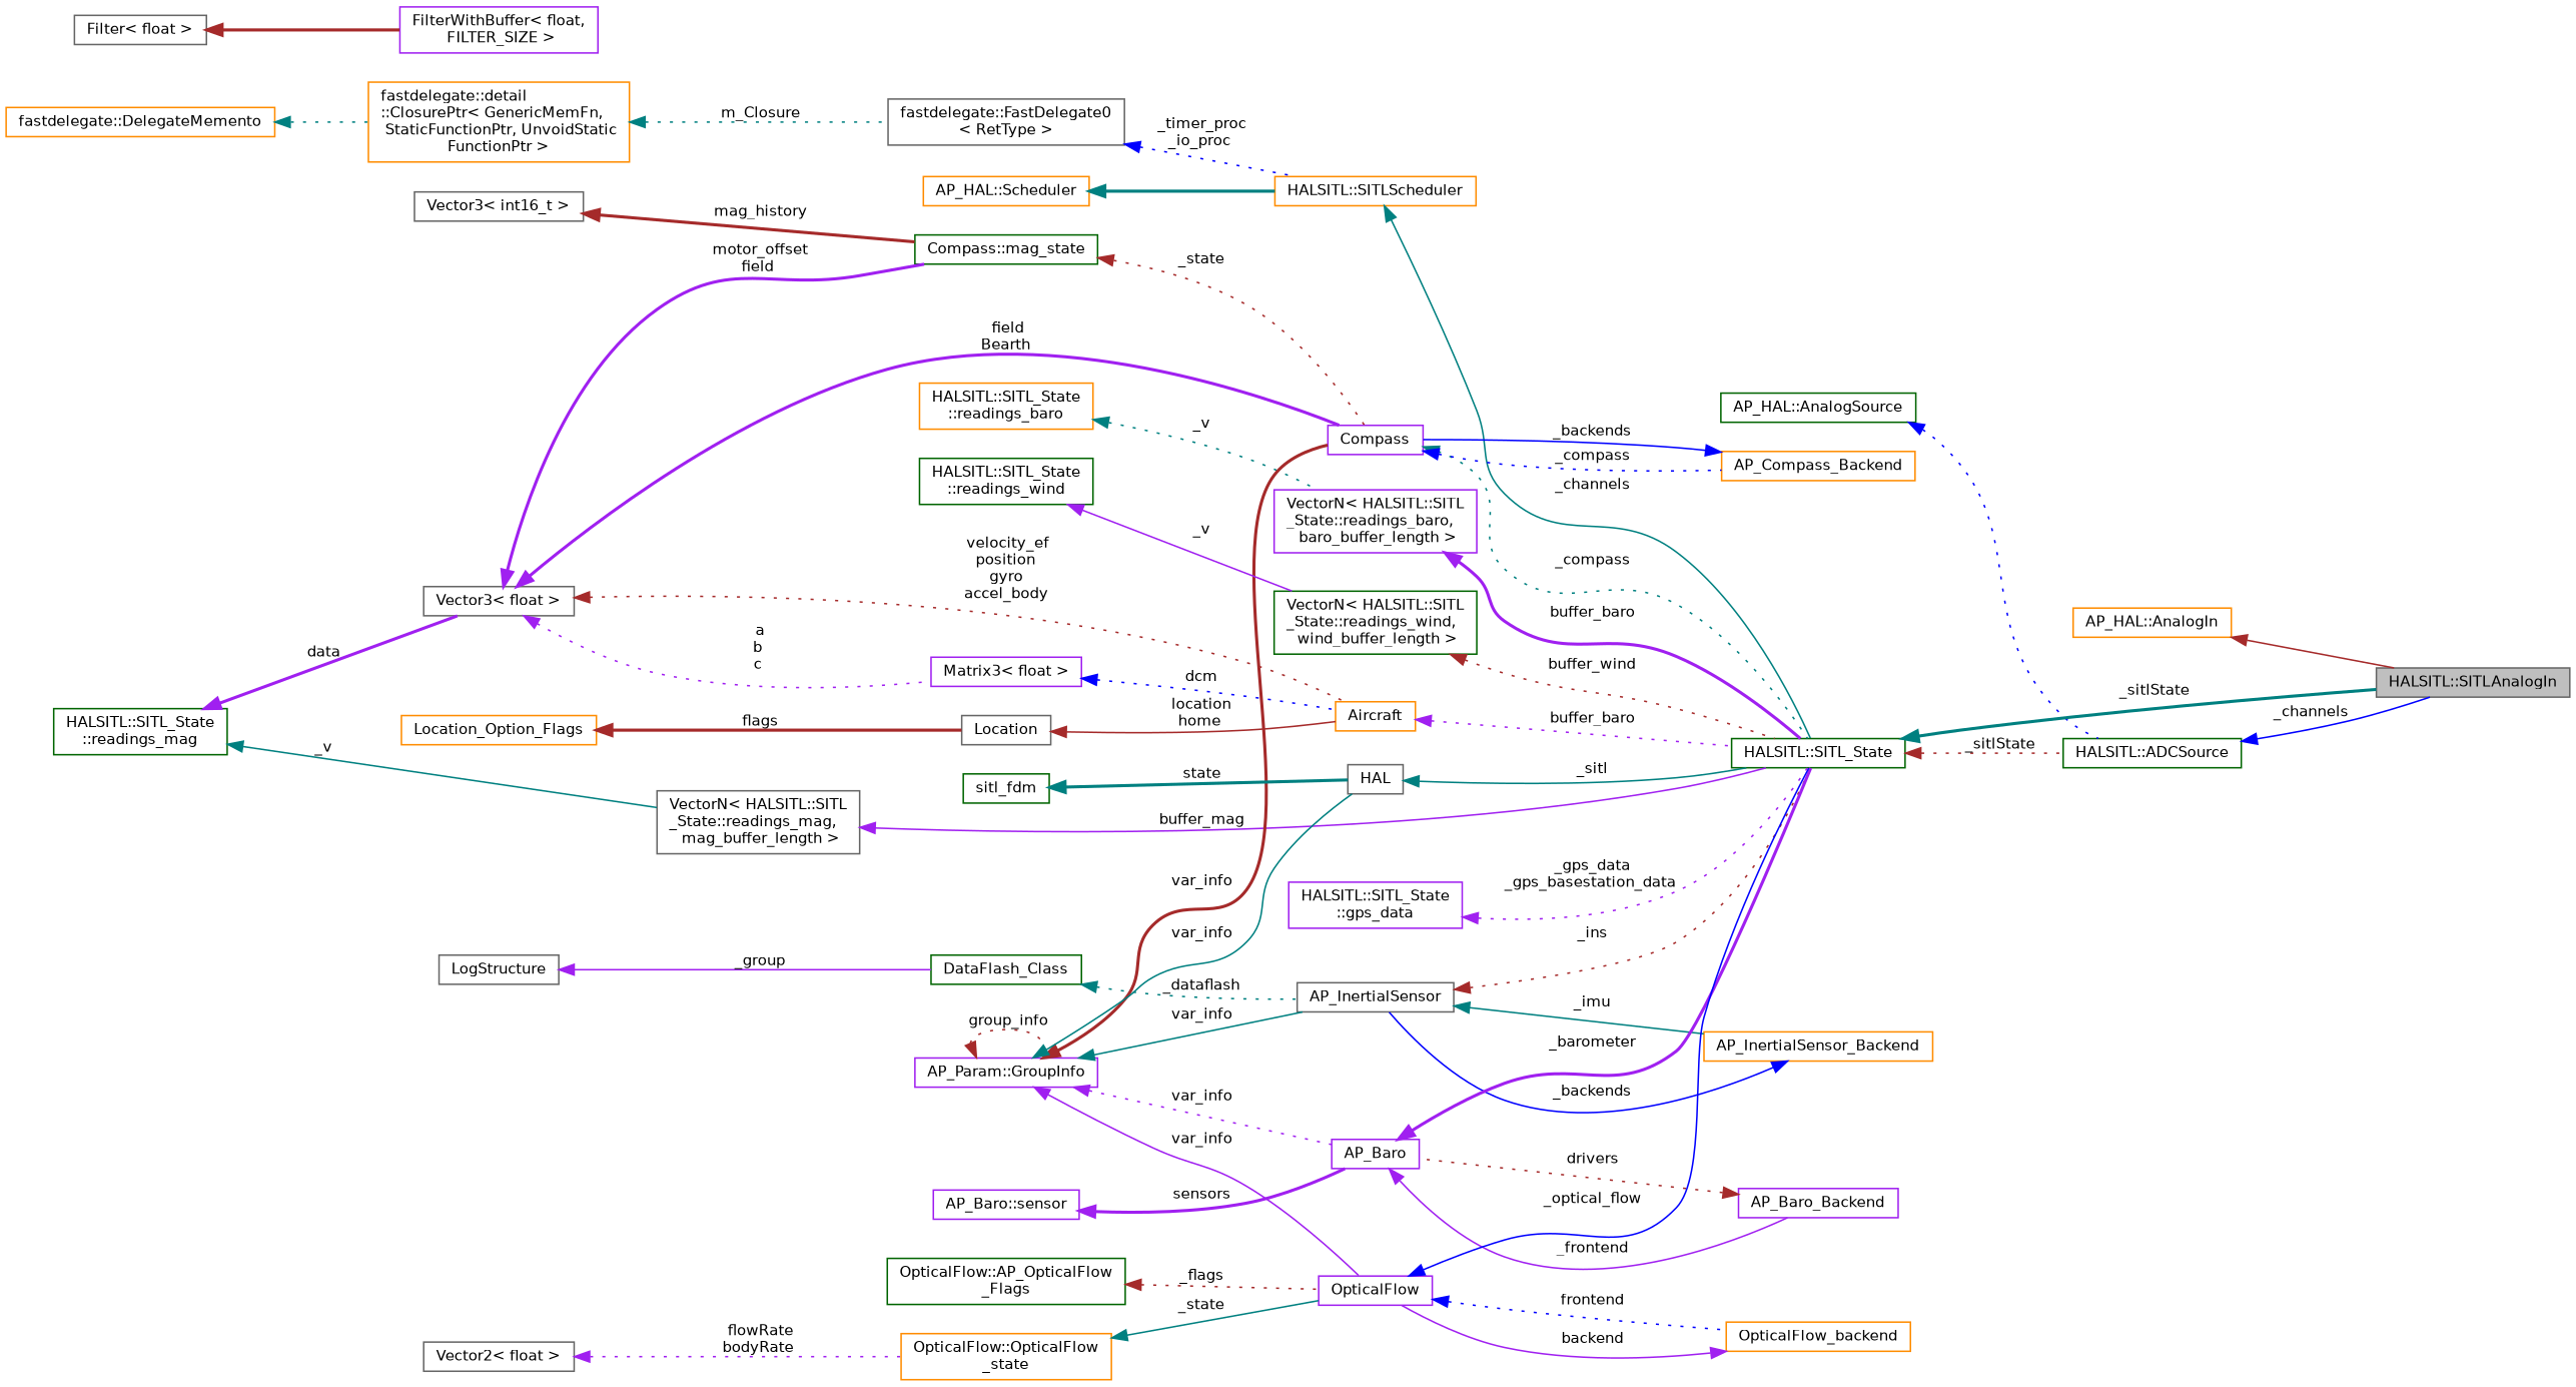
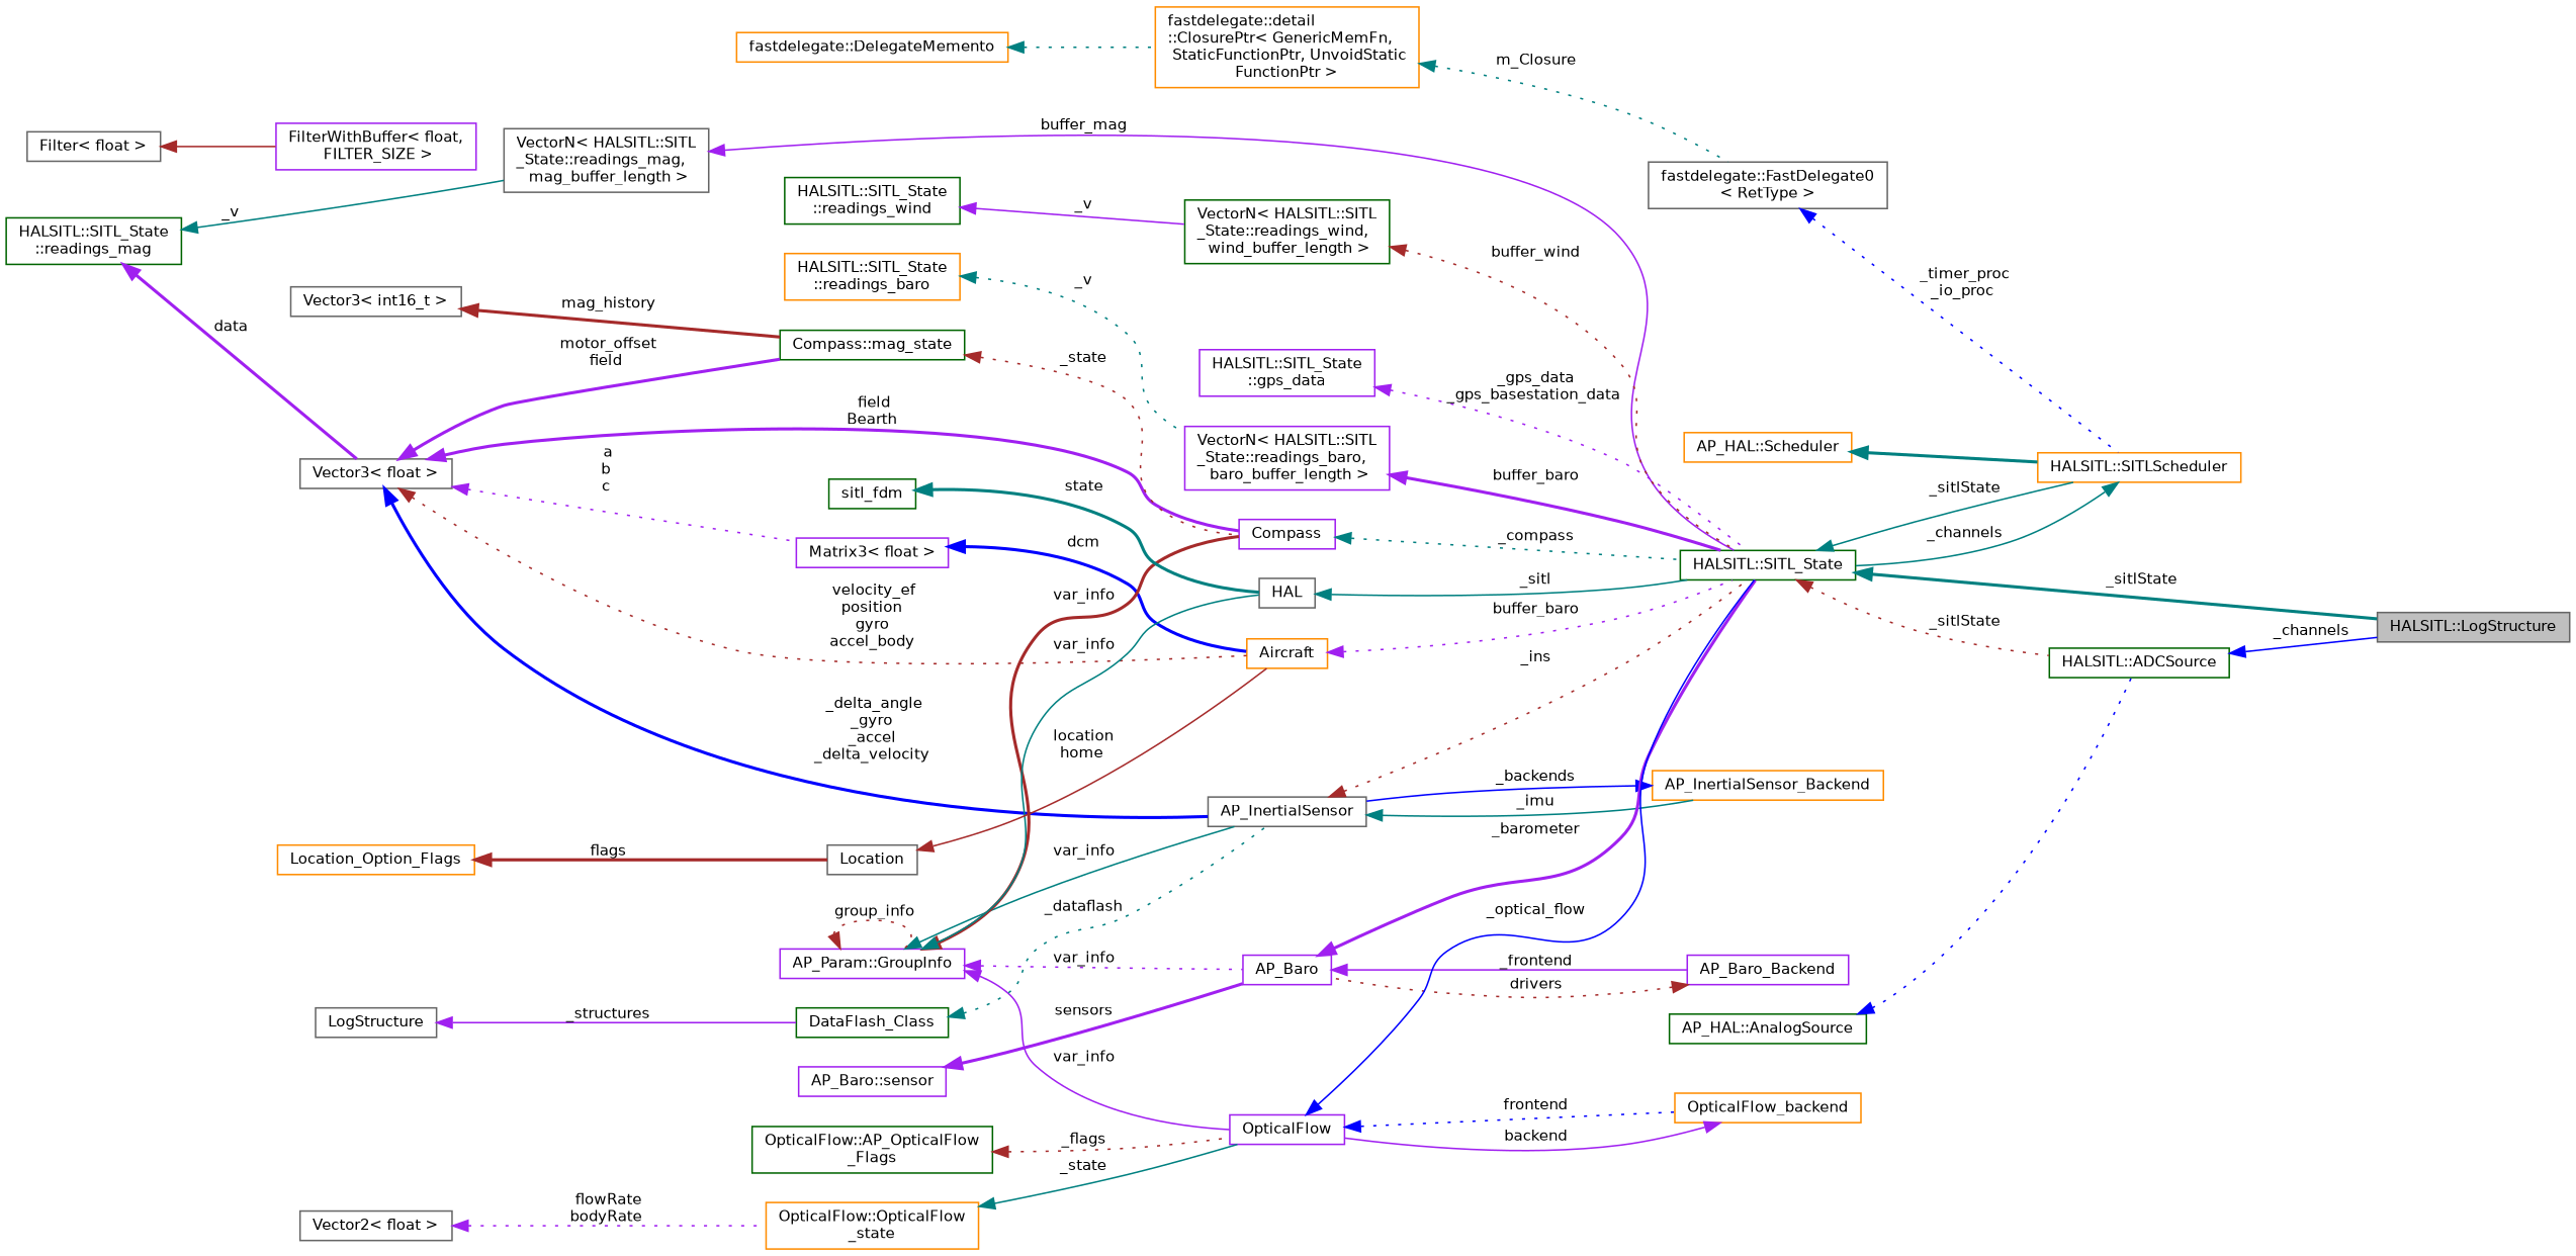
  digraph {
    rankdir=LR
    node [color=darkorange fillcolor=white fontname=Helvetica fontsize=10 shape=record style=filled]
    edge [color=purple dir=back fontname=Helvetica fontsize=10 labelfontname=Helvetica labelfontsize=10 style=dotted]
-   n1 [color=gray40 fillcolor=grey75 fontcolor=black height=0.2 label="HALSITL::SITLAnalogIn" width=0.4]
-   n2 [height=0.2 label="AP_HAL::AnalogIn" width=0.4]
+   n1 [color=gray40 fillcolor=grey75 fontcolor=black height=0.2 label="HALSITL::LogStructure" width=0.4]
    n3 [color=darkgreen height=0.2 label="HALSITL::ADCSource" width=0.4]
    n4 [color=darkgreen height=0.2 label="AP_HAL::AnalogSource" width=0.4]
    n5 [color=darkgreen height=0.2 label="HALSITL::SITL_State" width=0.4]
    n6 [height=0.2 label="HALSITL::SITLScheduler" width=0.4]
    n7 [color=purple height=0.2 label="VectorN\< HALSITL::SITL\l_State::readings_baro,\l baro_buffer_length \>" width=0.4]
    n8 [height=0.2 label="HALSITL::SITL_State\l::readings_baro" width=0.4]
    n9 [color=gray40 height=0.2 label="VectorN\< HALSITL::SITL\l_State::readings_mag,\l mag_buffer_length \>" width=0.4]
    n10 [color=darkgreen height=0.2 label="HALSITL::SITL_State\l::readings_mag" width=0.4]
    n11 [color=gray40 height=0.2 label="Vector3\< float \>" width=0.4]
    n12 [color=gray40 height=0.2 label=AP_InertialSensor width=0.4]
    n13 [height=0.2 label=Aircraft width=0.4]
    n14 [color=purple height=0.2 label="Matrix3\< float \>" width=0.4]
    n15 [color=purple height=0.2 label=Compass width=0.4]
    n16 [color=darkgreen height=0.2 label="Compass::mag_state" width=0.4]
    n17 [height=0.2 label=AP_InertialSensor_Backend width=0.4]
-   n18 [height=0.2 label=AP_Compass_Backend width=0.4]
    n19 [color=purple height=0.2 label=AP_Baro width=0.4]
    n20 [color=purple height=0.2 label=AP_Baro_Backend width=0.4]
    n21 [color=purple height=0.2 label="AP_Baro::sensor" width=0.4]
    n22 [color=purple height=0.2 label="FilterWithBuffer\< float,\l FILTER_SIZE \>" width=0.4]
    n23 [color=gray40 height=0.2 label="Filter\< float \>" width=0.4]
    n24 [color=purple height=0.2 label="AP_Param::GroupInfo" width=0.4]
    n25 [color=purple height=0.2 label=OpticalFlow width=0.4]
    n26 [color=gray40 height=0.2 label=HAL width=0.4]
    n27 [height=0.2 label=OpticalFlow_backend width=0.4]
    n28 [height=0.2 label="OpticalFlow::OpticalFlow\l_state" width=0.4]
    n29 [color=gray40 height=0.2 label="Vector2\< float \>" width=0.4]
    n30 [color=darkgreen height=0.2 label="OpticalFlow::AP_OpticalFlow\l_Flags" width=0.4]
    n31 [color=darkgreen height=0.2 label=DataFlash_Class width=0.4]
    n32 [color=gray40 height=0.2 label=LogStructure width=0.4]
    n33 [color=purple height=0.2 label="HALSITL::SITL_State\l::gps_data" width=0.4]
    n34 [color=gray40 height=0.2 label=Location width=0.4]
    n35 [height=0.2 label=Location_Option_Flags width=0.4]
    n36 [height=0.2 label="AP_HAL::Scheduler" width=0.4]
    n37 [color=gray40 height=0.2 label="fastdelegate::FastDelegate0\l\< RetType \>" width=0.4]
    n38 [height=0.2 label="fastdelegate::detail\l::ClosurePtr\< GenericMemFn,\l StaticFunctionPtr, UnvoidStatic\lFunctionPtr \>" width=0.4]
    n39 [height=0.2 label="fastdelegate::DelegateMemento" width=0.4]
    n40 [color=darkgreen height=0.2 label="VectorN\< HALSITL::SITL\l_State::readings_wind,\l wind_buffer_length \>" width=0.4]
    n41 [color=darkgreen height=0.2 label="HALSITL::SITL_State\l::readings_wind" width=0.4]
    n42 [color=darkgreen height=0.2 label=sitl_fdm width=0.4]
    n43 [color=gray40 height=0.2 label="Vector3\< int16_t \>" width=0.4]
-   n2 -> n1 [color=brown style=solid]
    n3 -> n1 [color=blue label=" _channels" style=solid]
    n4 -> n3 [color=blue]
    n5 -> n1 [color=teal label=" _sitlState" style=bold]
    n5 -> n3 [color=brown label=" _sitlState"]
+   n5 -> n6 [color=teal label=" _sitlState" style=solid]
    n6 -> n5 [color=teal label=" _channels" style=solid]
    n7 -> n5 [label=" buffer_baro" style=bold]
    n8 -> n7 [color=teal label=" _v"]
    n9 -> n5 [label=" buffer_mag" style=solid]
    n10 -> n9 [color=teal label=" _v" style=solid]
    n10 -> n11 [label=" data" style=bold]
+   n11 -> n12 [color=blue label=" _delta_angle\n_gyro\n_accel\n_delta_velocity" style=bold]
    n11 -> n13 [color=brown label=" velocity_ef\nposition\ngyro\naccel_body"]
    n11 -> n14 [label=" a\nb\nc"]
    n11 -> n15 [label=" field\nBearth" style=bold]
    n11 -> n16 [label=" motor_offset\nfield" style=bold]
    n12 -> n5 [color=brown label=" _ins"]
    n12 -> n17 [color=teal label=" _imu" style=solid]
    n13 -> n5 [label=" buffer_baro"]
-   n14 -> n13 [color=blue label=" dcm"]
+   n14 -> n13 [color=blue label=" dcm" style=bold]
    n15 -> n5 [color=teal label=" _compass"]
-   n15 -> n18 [color=blue label=" _compass"]
    n16 -> n15 [color=brown label=" _state"]
    n17 -> n12 [color=blue label=" _backends" style=solid]
-   n18 -> n15 [color=blue label=" _backends" style=solid]
    n19 -> n5 [label=" _barometer" style=bold]
    n19 -> n20 [label=" _frontend" style=solid]
    n20 -> n19 [color=brown label=" drivers"]
    n21 -> n19 [label=" sensors" style=bold]
-   n23 -> n22 [color=brown style=bold]
+   n23 -> n22 [color=brown style=solid]
    n24 -> n12 [color=teal label=" var_info" style=solid]
    n24 -> n15 [color=brown label=" var_info" style=bold]
    n24 -> n19 [label=" var_info"]
    n24 -> n24 [color=brown label=" group_info"]
    n24 -> n25 [label=" var_info" style=solid]
    n24 -> n26 [color=teal label=" var_info" style=solid]
    n25 -> n5 [color=blue label=" _optical_flow" style=solid]
    n25 -> n27 [color=blue label=" frontend"]
    n26 -> n5 [color=teal label=" _sitl" style=solid]
    n27 -> n25 [label=" backend" style=solid]
    n28 -> n25 [color=teal label=" _state" style=solid]
    n29 -> n28 [label=" flowRate\nbodyRate"]
    n30 -> n25 [color=brown label=" _flags"]
    n31 -> n12 [color=teal label=" _dataflash"]
-   n32 -> n31 [label=" _group" style=solid]
+   n32 -> n31 [label=" _structures" style=solid]
    n33 -> n5 [label=" _gps_data\n_gps_basestation_data"]
    n34 -> n13 [color=brown label=" location\nhome" style=solid]
    n35 -> n34 [color=brown label=" flags" style=bold]
    n36 -> n6 [color=teal style=bold]
    n37 -> n6 [color=blue label=" _timer_proc\n_io_proc"]
    n38 -> n37 [color=teal label=" m_Closure"]
    n39 -> n38 [color=teal]
    n40 -> n5 [color=brown label=" buffer_wind"]
    n41 -> n40 [label=" _v" style=solid]
    n42 -> n26 [color=teal label=" state" style=bold]
    n43 -> n16 [color=brown label=" mag_history" style=bold]
  }
